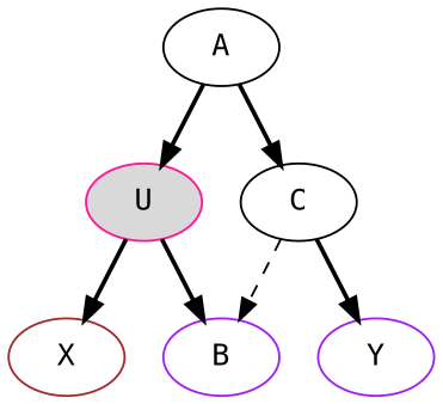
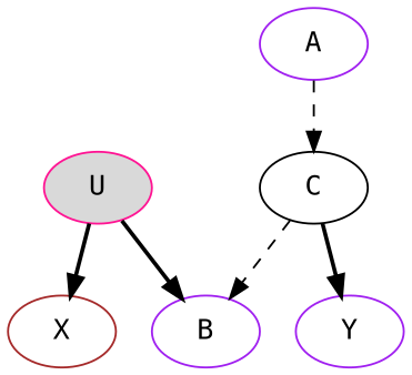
  digraph {
    fontname="DejaVu Sans Mono"
    node [color=purple fontname="DejaVu Sans Mono"]
    edge [fontname="DejaVu Sans Mono" style=bold]
    U [color=deeppink fillcolor=gray85 shape=ellipse style=filled]
    B
    X [color=brown]
-   A [color=black]
+   A
    C [color=black]
    Y
    U -> B
    U -> X
-   A -> U
-   A -> C
+   A -> C [style=dashed]
    C -> B [style=dashed]
    C -> Y
  }
